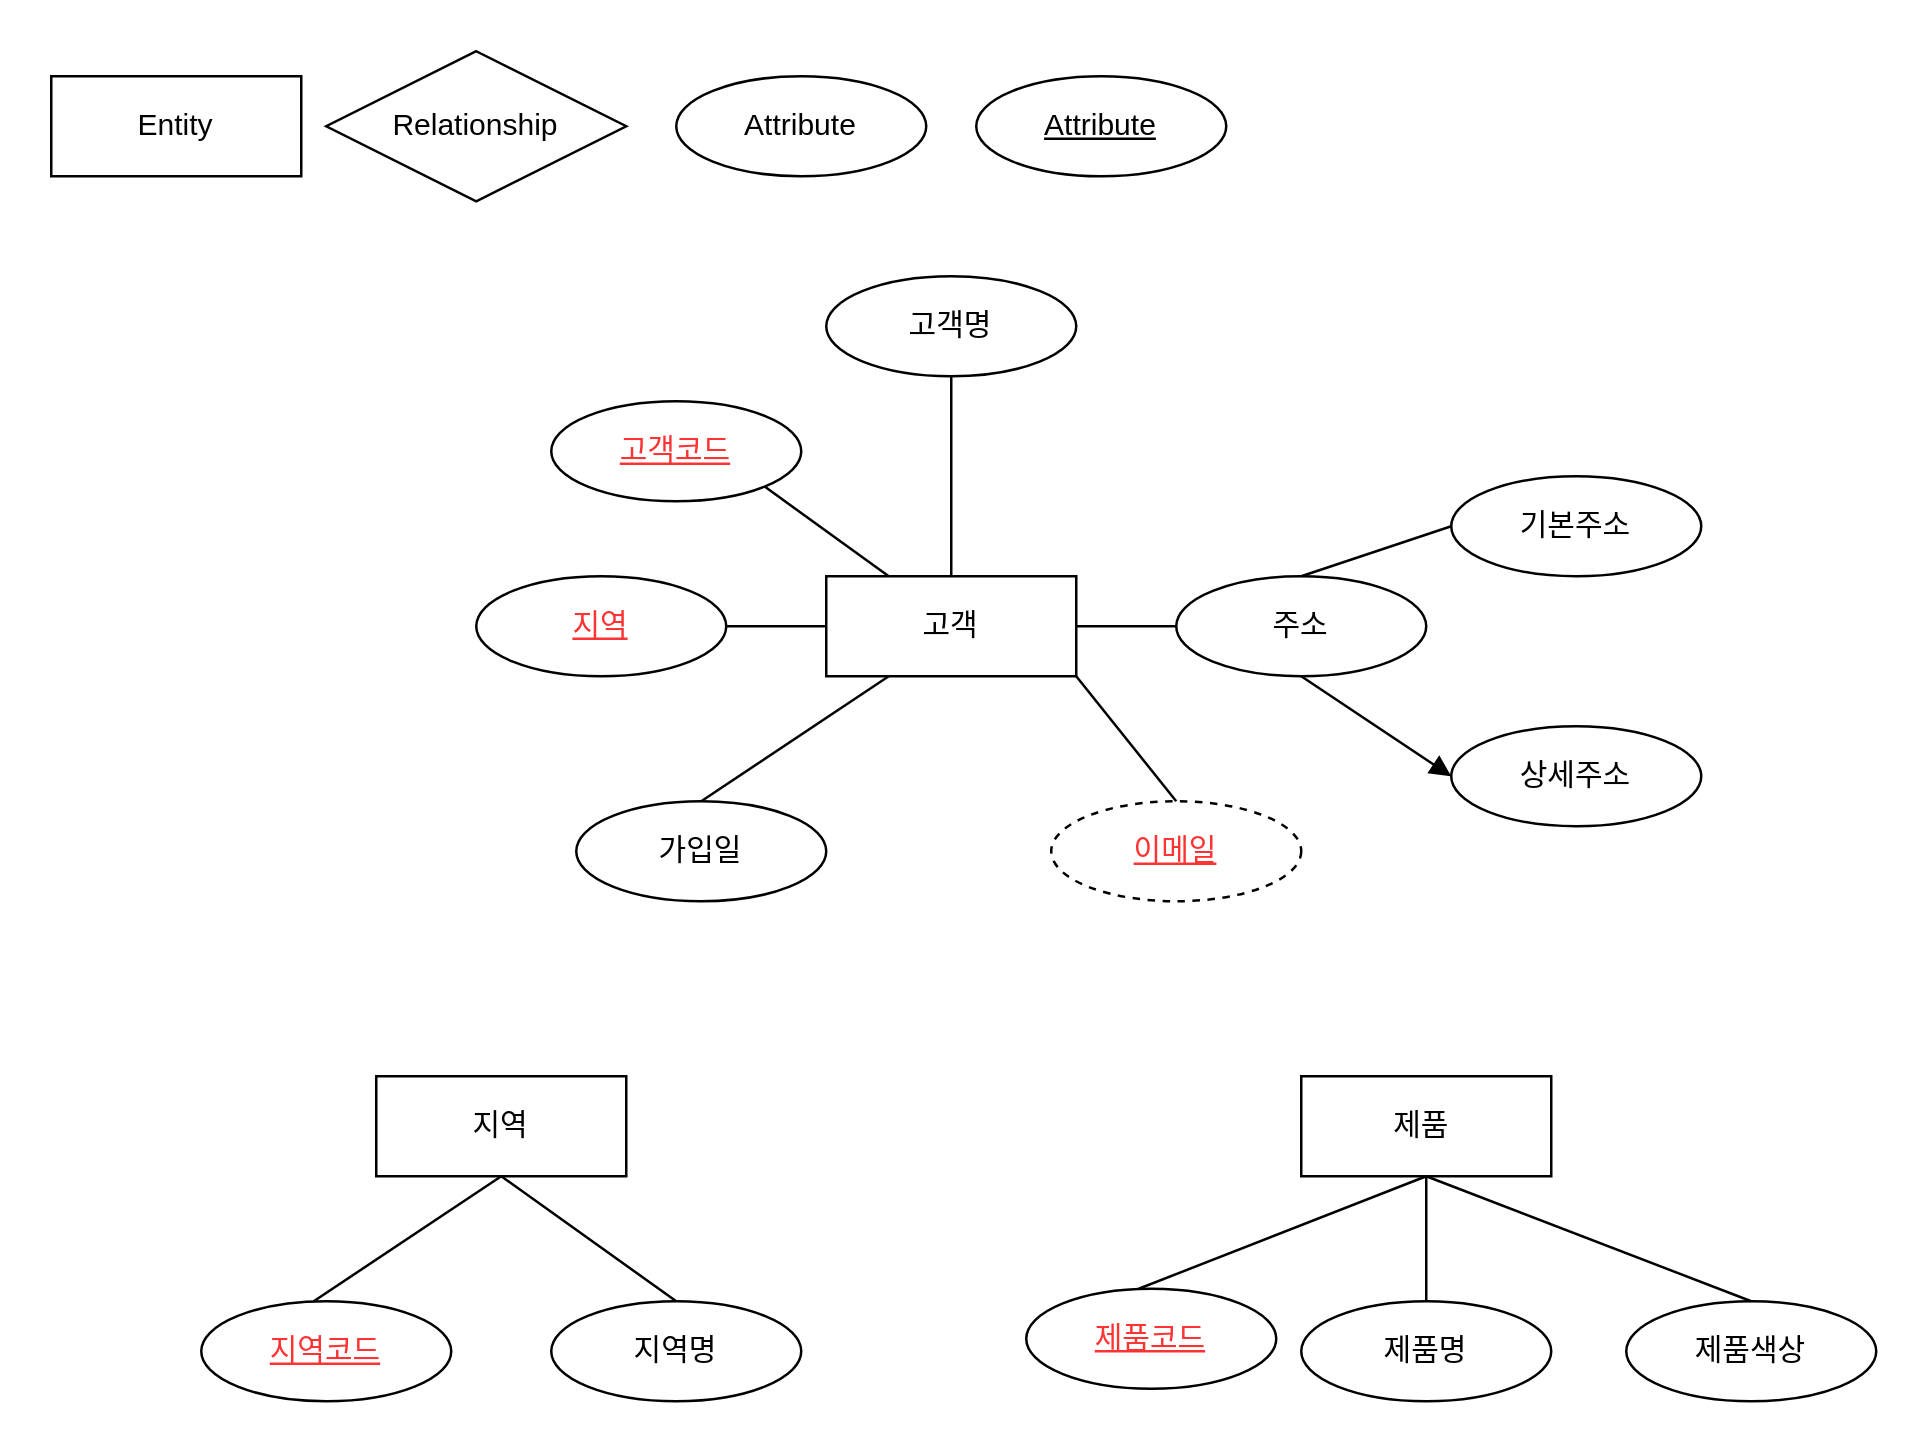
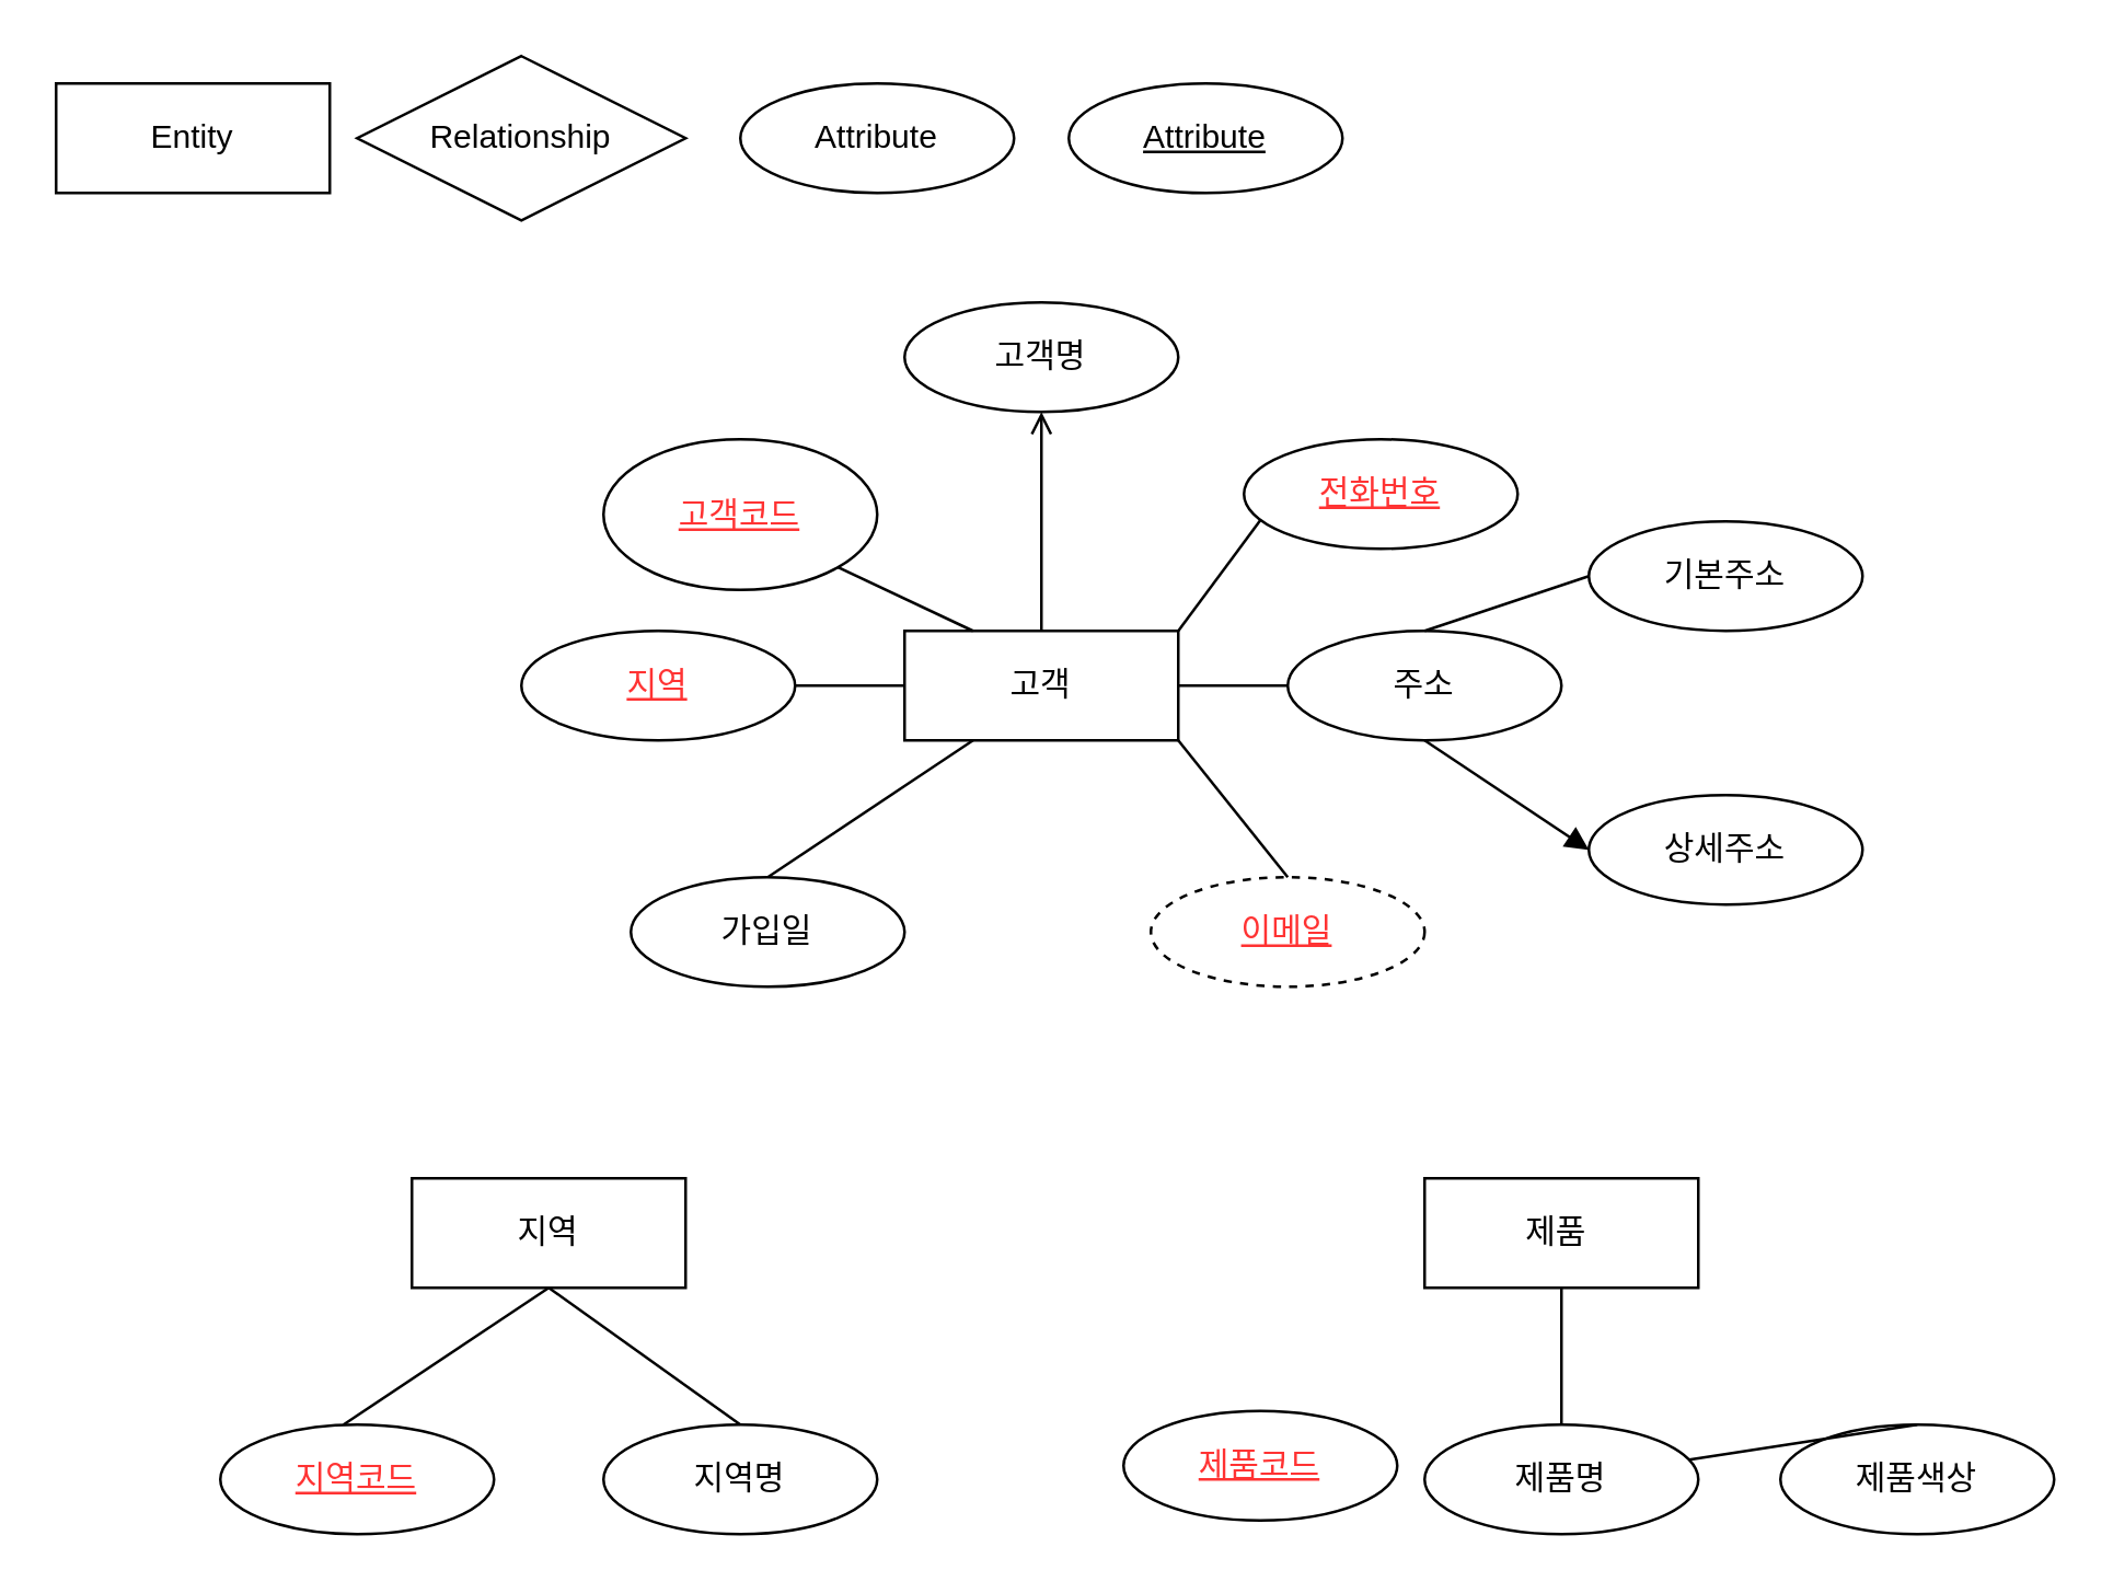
  <mxCell id="0" />
  <mxCell id="1" parent="0" />
  <mxCell id="2" value="Entity" style="whiteSpace=wrap;html=1;align=center;" parent="1" vertex="1"><mxGeometry x="20" y="30" width="100" height="40" as="geometry" /></mxCell>
  <mxCell id="3" value="Relationship" style="shape=rhombus;perimeter=rhombusPerimeter;whiteSpace=wrap;html=1;align=center;" parent="1" vertex="1"><mxGeometry x="130" y="20" width="120" height="60" as="geometry" /></mxCell>
  <mxCell id="4" value="Attribute" style="ellipse;whiteSpace=wrap;html=1;align=center;" parent="1" vertex="1"><mxGeometry x="270" y="30" width="100" height="40" as="geometry" /></mxCell>
  <mxCell id="5" value="Attribute" style="ellipse;whiteSpace=wrap;html=1;align=center;fontStyle=4;" parent="1" vertex="1"><mxGeometry x="390" y="30" width="100" height="40" as="geometry" /></mxCell>
  <mxCell id="6" value="고객" style="whiteSpace=wrap;html=1;align=center;" parent="1" vertex="1"><mxGeometry x="330" y="230" width="100" height="40" as="geometry" /></mxCell>
- <mxCell id="7" value="&lt;font style=&quot;color: rgb(255, 51, 51);&quot;&gt;&lt;u&gt;고객코드&lt;/u&gt;&lt;/font&gt;" style="ellipse;whiteSpace=wrap;html=1;align=center;" parent="1" vertex="1"><mxGeometry x="220" y="160" width="100" height="40" as="geometry" /></mxCell>
+ <mxCell id="7" value="&lt;font style=&quot;color: rgb(255, 51, 51);&quot;&gt;&lt;u&gt;고객코드&lt;/u&gt;&lt;/font&gt;" style="ellipse;whiteSpace=wrap;html=1;align=center;" parent="1" vertex="1"><mxGeometry x="220" y="160" width="100" height="55" as="geometry" /></mxCell>
  <mxCell id="8" value="고객명" style="ellipse;whiteSpace=wrap;html=1;align=center;" parent="1" vertex="1"><mxGeometry x="330" y="110" width="100" height="40" as="geometry" /></mxCell>
+ <mxCell id="9" value="&lt;font style=&quot;color: rgb(255, 51, 51);&quot;&gt;&lt;u&gt;전화번호&lt;/u&gt;&lt;/font&gt;" style="ellipse;whiteSpace=wrap;html=1;align=center;" parent="1" vertex="1"><mxGeometry x="454" y="160" width="100" height="40" as="geometry" /></mxCell>
  <mxCell id="10" value="&lt;font style=&quot;color: rgb(255, 51, 51);&quot;&gt;&lt;u&gt;이메일&lt;/u&gt;&lt;/font&gt;" style="ellipse;whiteSpace=wrap;html=1;align=center;dashed=1;" parent="1" vertex="1"><mxGeometry x="420" y="320" width="100" height="40" as="geometry" /></mxCell>
  <mxCell id="11" value="주소" style="ellipse;whiteSpace=wrap;html=1;align=center;" parent="1" vertex="1"><mxGeometry x="470" y="230" width="100" height="40" as="geometry" /></mxCell>
  <mxCell id="12" value="가입일" style="ellipse;whiteSpace=wrap;html=1;align=center;" parent="1" vertex="1"><mxGeometry x="230" y="320" width="100" height="40" as="geometry" /></mxCell>
  <mxCell id="13" value="&lt;font style=&quot;color: rgb(255, 51, 51);&quot;&gt;&lt;u&gt;지역&lt;/u&gt;&lt;/font&gt;" style="ellipse;whiteSpace=wrap;html=1;align=center;" parent="1" vertex="1"><mxGeometry x="190" y="230" width="100" height="40" as="geometry" /></mxCell>
- <mxCell id="14" value="" style="endArrow=none;html=1;rounded=0;entryX=0.5;entryY=1;entryDx=0;entryDy=0;exitX=0.5;exitY=0;exitDx=0;exitDy=0;" parent="1" source="6" target="8" edge="1"><mxGeometry relative="1" as="geometry"><mxPoint x="390" y="230" as="sourcePoint" /><mxPoint x="550" y="230" as="targetPoint" /></mxGeometry></mxCell>
+ <mxCell id="14" value="" style="endArrow=open;html=1;rounded=0;entryX=0.5;entryY=1;entryDx=0;entryDy=0;exitX=0.5;exitY=0;exitDx=0;exitDy=0;" parent="1" source="6" target="8" edge="1"><mxGeometry relative="1" as="geometry"><mxPoint x="390" y="230" as="sourcePoint" /><mxPoint x="550" y="230" as="targetPoint" /></mxGeometry></mxCell>
  <mxCell id="15" value="" style="endArrow=none;html=1;rounded=0;entryX=0.25;entryY=1;entryDx=0;entryDy=0;exitX=0.5;exitY=0;exitDx=0;exitDy=0;" parent="1" source="12" target="6" edge="1"><mxGeometry relative="1" as="geometry"><mxPoint x="380" y="350" as="sourcePoint" /><mxPoint x="379.62" y="270" as="targetPoint" /></mxGeometry></mxCell>
+ <mxCell id="16" value="" style="endArrow=none;html=1;rounded=0;entryX=0.061;entryY=0.736;entryDx=0;entryDy=0;exitX=1;exitY=0;exitDx=0;exitDy=0;entryPerimeter=0;" parent="1" source="6" target="9" edge="1"><mxGeometry relative="1" as="geometry"><mxPoint x="390" y="240" as="sourcePoint" /><mxPoint x="390" y="160" as="targetPoint" /></mxGeometry></mxCell>
  <mxCell id="17" value="" style="endArrow=none;html=1;rounded=0;entryX=0.5;entryY=0;entryDx=0;entryDy=0;exitX=1;exitY=1;exitDx=0;exitDy=0;" parent="1" source="6" target="10" edge="1"><mxGeometry relative="1" as="geometry"><mxPoint x="415" y="240" as="sourcePoint" /><mxPoint x="480" y="200" as="targetPoint" /></mxGeometry></mxCell>
  <mxCell id="18" value="" style="endArrow=none;html=1;rounded=0;entryX=0.25;entryY=0;entryDx=0;entryDy=0;exitX=1;exitY=1;exitDx=0;exitDy=0;" parent="1" source="7" target="6" edge="1"><mxGeometry relative="1" as="geometry"><mxPoint x="280" y="260" as="sourcePoint" /><mxPoint x="345" y="220" as="targetPoint" /></mxGeometry></mxCell>
  <mxCell id="19" value="" style="endArrow=none;html=1;rounded=0;exitX=1;exitY=0.5;exitDx=0;exitDy=0;entryX=0;entryY=0.5;entryDx=0;entryDy=0;" parent="1" source="13" target="6" edge="1"><mxGeometry relative="1" as="geometry"><mxPoint x="290" y="200" as="sourcePoint" /><mxPoint x="330" y="270" as="targetPoint" /></mxGeometry></mxCell>
  <mxCell id="20" value="" style="endArrow=none;html=1;rounded=0;entryX=0;entryY=0.5;entryDx=0;entryDy=0;exitX=1;exitY=0.5;exitDx=0;exitDy=0;" parent="1" source="6" target="11" edge="1"><mxGeometry relative="1" as="geometry"><mxPoint x="440" y="240" as="sourcePoint" /><mxPoint x="486" y="199" as="targetPoint" /></mxGeometry></mxCell>
  <mxCell id="21" value="기본주소" style="ellipse;whiteSpace=wrap;html=1;align=center;" parent="1" vertex="1"><mxGeometry x="580" y="190" width="100" height="40" as="geometry" /></mxCell>
  <mxCell id="22" value="상세주소" style="ellipse;whiteSpace=wrap;html=1;align=center;" parent="1" vertex="1"><mxGeometry x="580" y="290" width="100" height="40" as="geometry" /></mxCell>
  <mxCell id="23" value="" style="endArrow=none;html=1;rounded=0;entryX=0;entryY=0.5;entryDx=0;entryDy=0;exitX=0.5;exitY=0;exitDx=0;exitDy=0;" parent="1" source="11" target="21" edge="1"><mxGeometry relative="1" as="geometry"><mxPoint x="550" y="199.44" as="sourcePoint" /><mxPoint x="630" y="199.44" as="targetPoint" /></mxGeometry></mxCell>
  <mxCell id="24" value="" style="endArrow=block;html=1;rounded=0;entryX=0;entryY=0.5;entryDx=0;entryDy=0;exitX=0.5;exitY=1;exitDx=0;exitDy=0;" parent="1" source="11" target="22" edge="1"><mxGeometry relative="1" as="geometry"><mxPoint x="570" y="240" as="sourcePoint" /><mxPoint x="640" y="209.44" as="targetPoint" /></mxGeometry></mxCell>
  <mxCell id="25" value="지역" style="whiteSpace=wrap;html=1;align=center;" vertex="1" parent="1"><mxGeometry x="150" y="430" width="100" height="40" as="geometry" /></mxCell>
  <mxCell id="26" value="&lt;font style=&quot;color: rgb(255, 51, 51);&quot;&gt;&lt;u&gt;지역코드&lt;/u&gt;&lt;/font&gt;" style="ellipse;whiteSpace=wrap;html=1;align=center;" vertex="1" parent="1"><mxGeometry x="80" y="520" width="100" height="40" as="geometry" /></mxCell>
  <mxCell id="27" value="지역명" style="ellipse;whiteSpace=wrap;html=1;align=center;" vertex="1" parent="1"><mxGeometry x="220" y="520" width="100" height="40" as="geometry" /></mxCell>
  <mxCell id="28" value="" style="endArrow=none;html=1;rounded=0;exitX=0.45;exitY=0;exitDx=0;exitDy=0;entryX=0.5;entryY=1;entryDx=0;entryDy=0;exitPerimeter=0;" edge="1" parent="1" source="26" target="25"><mxGeometry relative="1" as="geometry"><mxPoint x="140" y="479.52" as="sourcePoint" /><mxPoint x="180" y="479.52" as="targetPoint" /></mxGeometry></mxCell>
  <mxCell id="29" value="" style="endArrow=none;html=1;rounded=0;exitX=0.5;exitY=0;exitDx=0;exitDy=0;entryX=0.5;entryY=1;entryDx=0;entryDy=0;" edge="1" parent="1" source="27" target="25"><mxGeometry relative="1" as="geometry"><mxPoint x="140" y="490" as="sourcePoint" /><mxPoint x="210" y="480" as="targetPoint" /></mxGeometry></mxCell>
  <mxCell id="30" value="제품&amp;nbsp;" style="whiteSpace=wrap;html=1;align=center;" vertex="1" parent="1"><mxGeometry x="520" y="430" width="100" height="40" as="geometry" /></mxCell>
  <mxCell id="31" value="&lt;font style=&quot;color: rgb(255, 51, 51);&quot;&gt;&lt;u&gt;제품코드&lt;/u&gt;&lt;/font&gt;" style="ellipse;whiteSpace=wrap;html=1;align=center;" vertex="1" parent="1"><mxGeometry x="410" y="515" width="100" height="40" as="geometry" /></mxCell>
  <mxCell id="32" value="제품색상" style="ellipse;whiteSpace=wrap;html=1;align=center;" vertex="1" parent="1"><mxGeometry x="650" y="520" width="100" height="40" as="geometry" /></mxCell>
- <mxCell id="33" value="" style="endArrow=none;html=1;rounded=0;exitX=0.45;exitY=0;exitDx=0;exitDy=0;entryX=0.5;entryY=1;entryDx=0;entryDy=0;exitPerimeter=0;" edge="1" parent="1" source="31" target="30"><mxGeometry relative="1" as="geometry"><mxPoint x="510" y="479.52" as="sourcePoint" /><mxPoint x="550" y="479.52" as="targetPoint" /></mxGeometry></mxCell>
- <mxCell id="34" value="" style="endArrow=none;html=1;rounded=0;exitX=0.5;exitY=0;exitDx=0;exitDy=0;entryX=0.5;entryY=1;entryDx=0;entryDy=0;" edge="1" parent="1" source="32" target="30"><mxGeometry relative="1" as="geometry"><mxPoint x="510" y="490" as="sourcePoint" /><mxPoint x="580" y="480" as="targetPoint" /></mxGeometry></mxCell>
+ <mxCell id="34" value="" style="endArrow=none;html=1;rounded=0;exitX=0.5;exitY=0;exitDx=0;exitDy=0;" edge="1" parent="1" source="32" target="35"><mxGeometry relative="1" as="geometry"><mxPoint x="510" y="490" as="sourcePoint" /><mxPoint x="580" y="480" as="targetPoint" /></mxGeometry></mxCell>
  <mxCell id="35" value="제품명" style="ellipse;whiteSpace=wrap;html=1;align=center;" vertex="1" parent="1"><mxGeometry x="520" y="520" width="100" height="40" as="geometry" /></mxCell>
  <mxCell id="36" value="" style="endArrow=none;html=1;rounded=0;exitX=0.5;exitY=0;exitDx=0;exitDy=0;" edge="1" parent="1" source="35"><mxGeometry relative="1" as="geometry"><mxPoint x="520" y="500" as="sourcePoint" /><mxPoint x="570" y="470" as="targetPoint" /></mxGeometry></mxCell>
